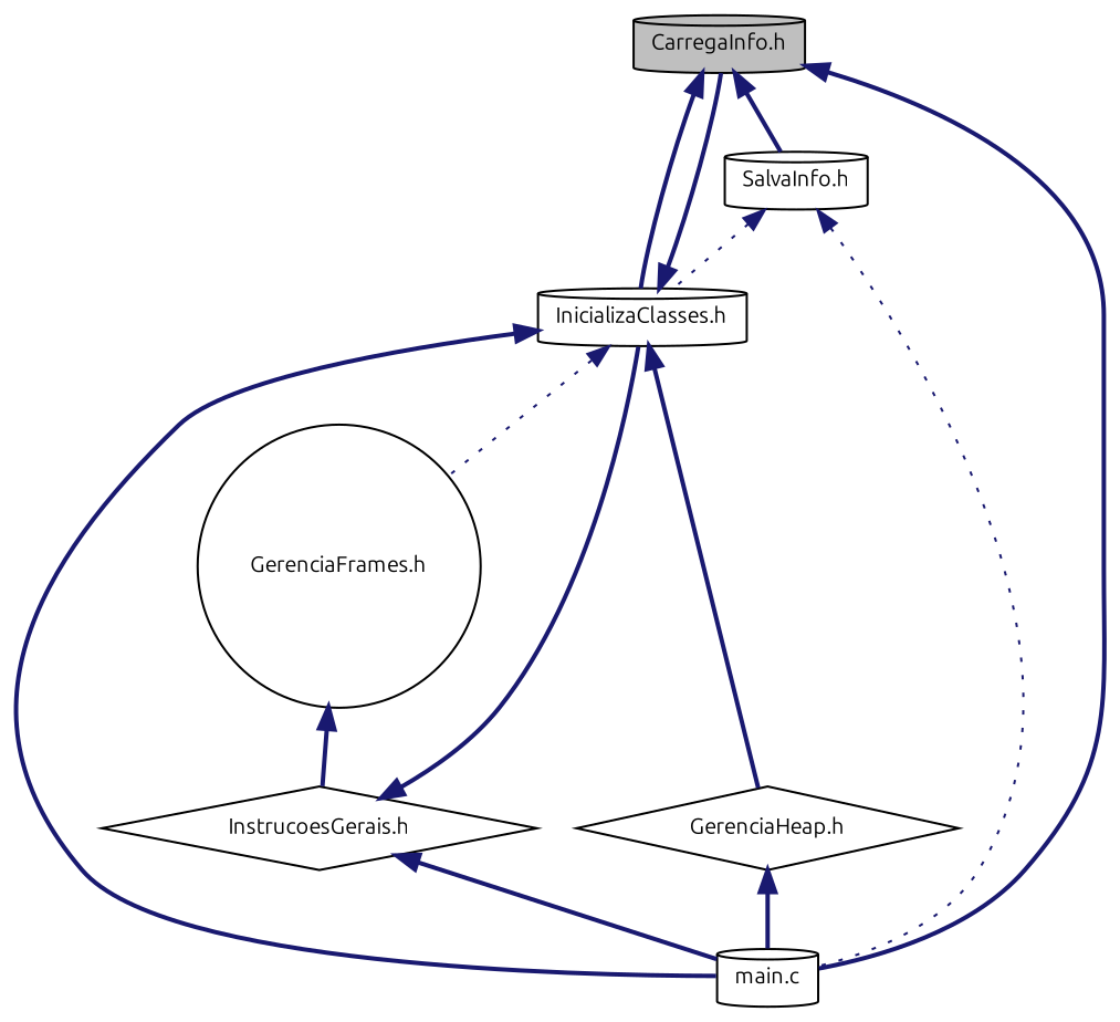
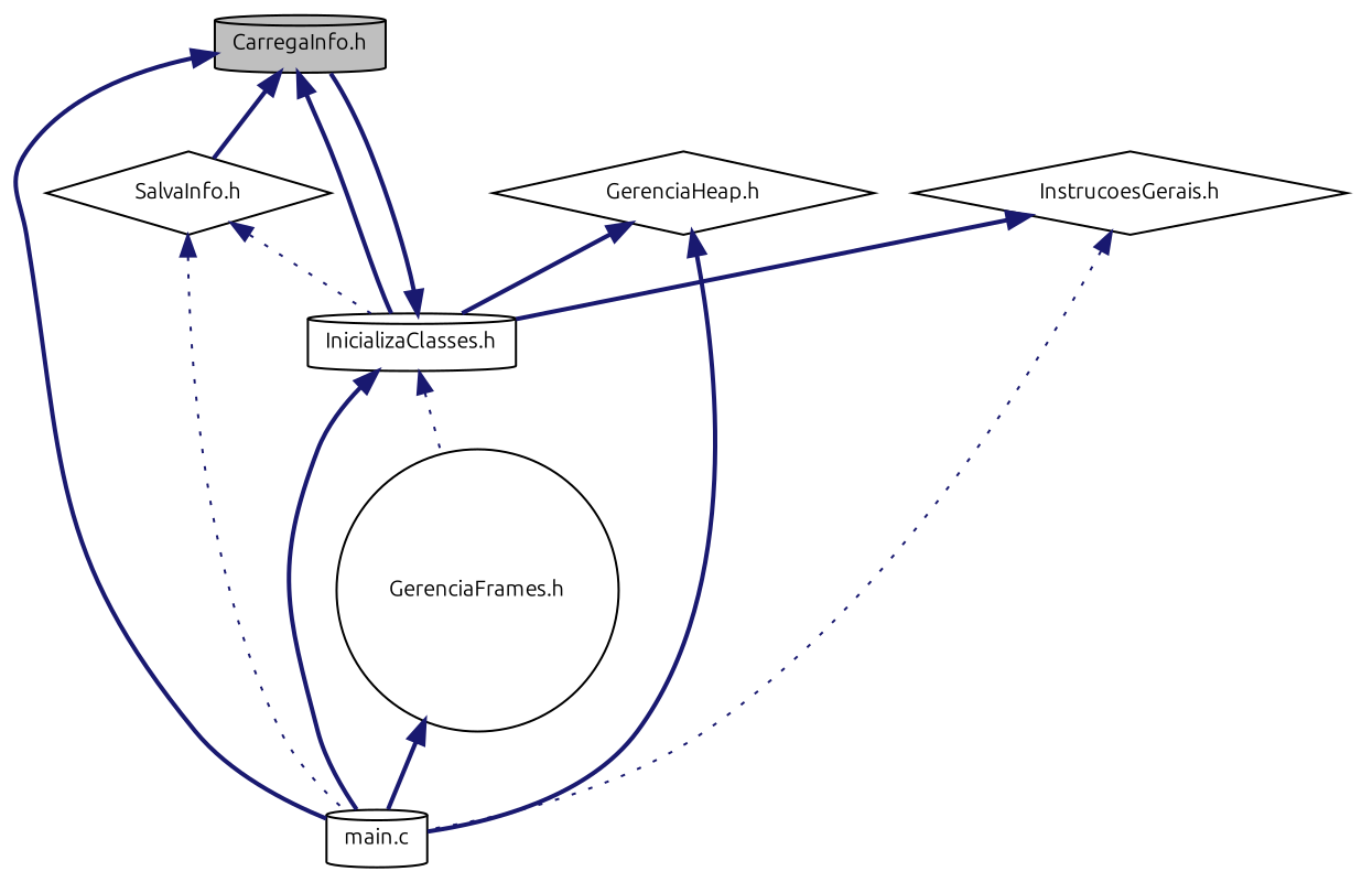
  digraph {
    fontname=Ubuntu
    node [color=black fillcolor=white fontname=Ubuntu fontsize=10 shape=cylinder style=filled]
    edge [color=midnightblue dir=back fontname=Ubuntu fontsize=10 labelfontname=Helvetica labelfontsize=10 style=bold]
    n1 [fillcolor=grey75 fontcolor=black height=0.2 label="CarregaInfo.h" width=0.4]
-   n2 [height=0.2 label="SalvaInfo.h" width=0.4]
+   n2 [height=0.2 label="SalvaInfo.h" shape=diamond width=0.4]
    n3 [height=0.2 label="InicializaClasses.h" width=0.4]
    n4 [height=0.2 label="main.c" width=0.4]
    n5 [height=0.2 label="GerenciaFrames.h" shape=circle width=0.4]
    n6 [height=0.2 label="GerenciaHeap.h" shape=diamond width=0.4]
    n7 [height=0.2 label="InstrucoesGerais.h" shape=diamond width=0.4]
    n1 -> n2
    n1 -> n3
    n1 -> n4
    n2 -> n3 [style=dotted]
    n2 -> n4 [style=dotted]
    n3 -> n1
    n3 -> n4
    n3 -> n5 [style=dotted]
-   n3 -> n6
-   n5 -> n7
+   n6 -> n3
+   n5 -> n4
    n6 -> n4
    n7 -> n3
-   n7 -> n4
+   n7 -> n4 [style=dotted]
  }
